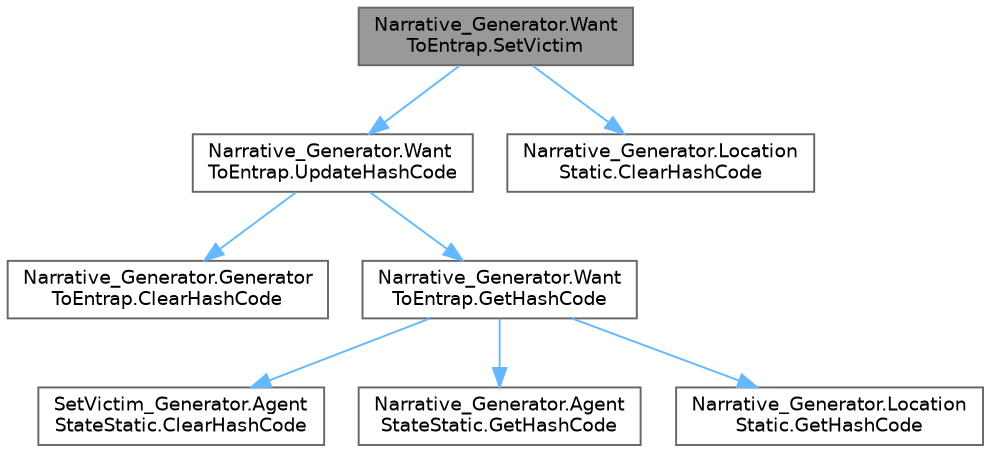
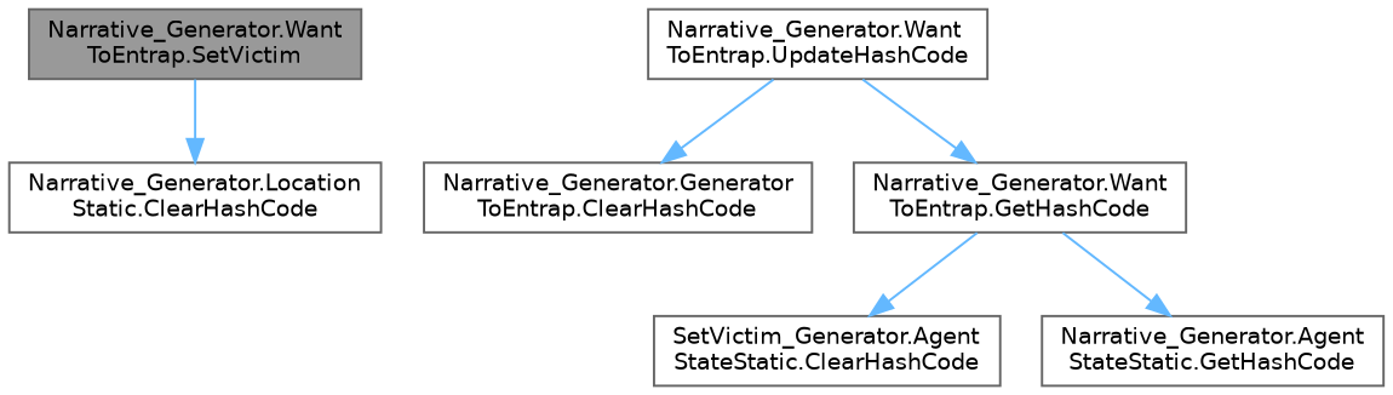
  digraph {
    rankdir=TB
    node [color=grey40 fillcolor=white fontname=Helvetica fontsize=10 shape=box style=filled]
    edge [color=steelblue1 fontname=Helvetica fontsize=10 labelfontname=Helvetica labelfontsize=10 style=solid]
    n1 [color=gray40 fillcolor=grey60 fontcolor=black height=0.2 label="Narrative_Generator.Want\lToEntrap.SetVictim" width=0.4]
    n2 [height=0.2 label="Narrative_Generator.Want\lToEntrap.UpdateHashCode" width=0.4]
    n3 [height=0.2 label="Narrative_Generator.Location\lStatic.ClearHashCode" width=0.4]
    n4 [height=0.2 label="Narrative_Generator.Generator\lToEntrap.ClearHashCode" width=0.4]
    n5 [height=0.2 label="Narrative_Generator.Want\lToEntrap.GetHashCode" width=0.4]
    n6 [height=0.2 label="SetVictim_Generator.Agent\lStateStatic.ClearHashCode" width=0.4]
    n7 [height=0.2 label="Narrative_Generator.Agent\lStateStatic.GetHashCode" width=0.4]
-   n8 [height=0.2 label="Narrative_Generator.Location\lStatic.GetHashCode" width=0.4]
-   n1 -> n2
    n1 -> n3
    n2 -> n4
    n2 -> n5
    n5 -> n6
    n5 -> n7
-   n5 -> n8
  }
